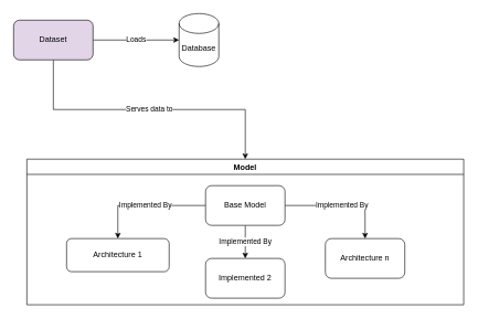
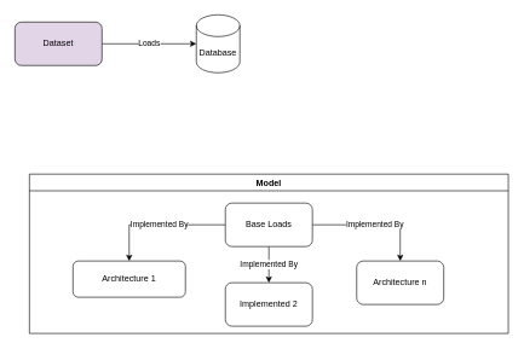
  <mxCell id="0" />
  <mxCell id="1" parent="0" />
- <mxCell id="2" value="Serves data to" style="edgeStyle=orthogonalEdgeStyle;rounded=0;orthogonalLoop=1;jettySize=auto;html=1;" edge="1" parent="1" source="4" target="6"><mxGeometry relative="1" as="geometry"><mxPoint x="80" y="240" as="targetPoint" /></mxGeometry></mxCell>
  <mxCell id="3" value="Loads" style="edgeStyle=orthogonalEdgeStyle;rounded=0;orthogonalLoop=1;jettySize=auto;html=1;" edge="1" parent="1" source="4" target="5"><mxGeometry relative="1" as="geometry" /></mxCell>
  <mxCell id="4" value="Dataset" style="rounded=1;whiteSpace=wrap;html=1;fillColor=#e1d5e7;" vertex="1" parent="1"><mxGeometry x="20" y="30" width="120" height="60" as="geometry" /></mxCell>
  <mxCell id="5" value="Database" style="shape=cylinder3;whiteSpace=wrap;html=1;boundedLbl=1;backgroundOutline=1;size=15;" vertex="1" parent="1"><mxGeometry x="270" y="20" width="60" height="80" as="geometry" /></mxCell>
  <mxCell id="6" value="Model" style="swimlane;" vertex="1" parent="1"><mxGeometry x="40" y="240" width="660" height="220" as="geometry"><mxRectangle x="40" y="230" width="80" height="30" as="alternateBounds" /></mxGeometry></mxCell>
  <mxCell id="7" value="Implemented By" style="edgeStyle=orthogonalEdgeStyle;rounded=0;orthogonalLoop=1;jettySize=auto;html=1;" edge="1" parent="6" source="10" target="11"><mxGeometry relative="1" as="geometry" /></mxCell>
  <mxCell id="8" value="Implemented By" style="edgeStyle=orthogonalEdgeStyle;rounded=0;orthogonalLoop=1;jettySize=auto;html=1;" edge="1" parent="6" source="10" target="12"><mxGeometry relative="1" as="geometry" /></mxCell>
  <mxCell id="9" value="Implemented By" style="edgeStyle=orthogonalEdgeStyle;rounded=0;orthogonalLoop=1;jettySize=auto;html=1;" edge="1" parent="6" source="10" target="13"><mxGeometry relative="1" as="geometry" /></mxCell>
- <mxCell id="10" value="Base Model" style="rounded=1;whiteSpace=wrap;html=1;" vertex="1" parent="6"><mxGeometry x="270" y="40" width="120" height="60" as="geometry" /></mxCell>
+ <mxCell id="10" value="Base Loads" style="rounded=1;whiteSpace=wrap;html=1;" vertex="1" parent="6"><mxGeometry x="270" y="40" width="120" height="60" as="geometry" /></mxCell>
  <mxCell id="11" value="Architecture 1" style="rounded=1;whiteSpace=wrap;html=1;" vertex="1" parent="6"><mxGeometry x="60" y="120" width="155" height="50" as="geometry" /></mxCell>
  <mxCell id="12" value="Implemented 2" style="rounded=1;whiteSpace=wrap;html=1;" vertex="1" parent="6"><mxGeometry x="270" y="150" width="120" height="60" as="geometry" /></mxCell>
  <mxCell id="13" value="Architecture n" style="rounded=1;whiteSpace=wrap;html=1;" vertex="1" parent="6"><mxGeometry x="451" y="120" width="120" height="60" as="geometry" /></mxCell>
